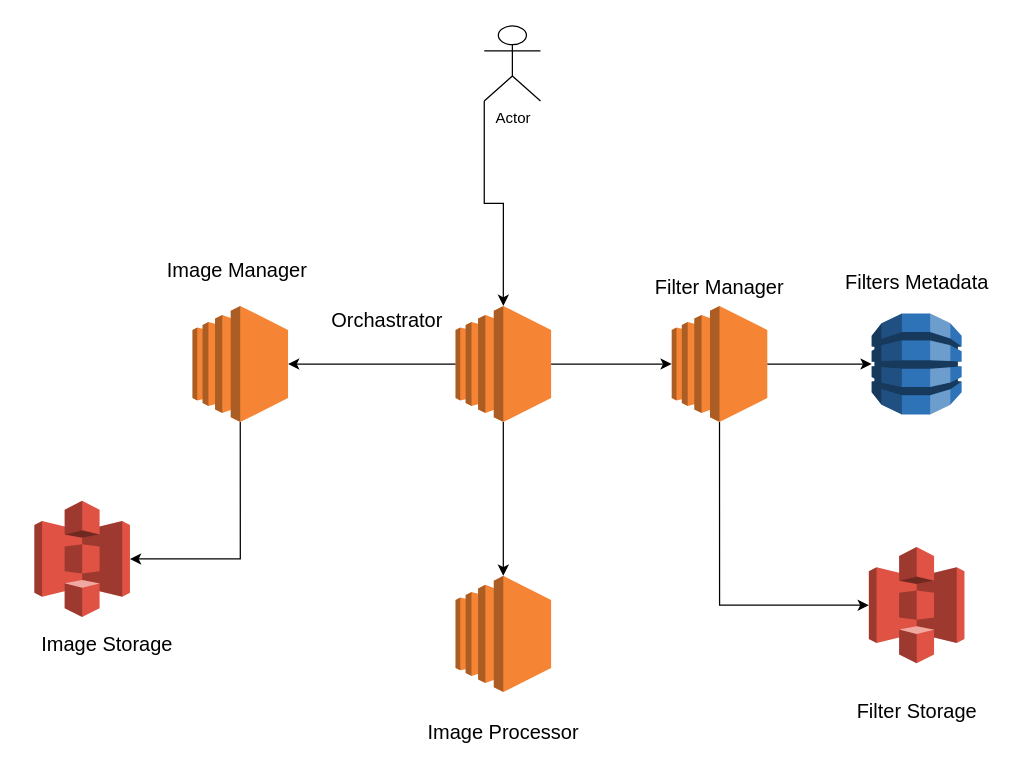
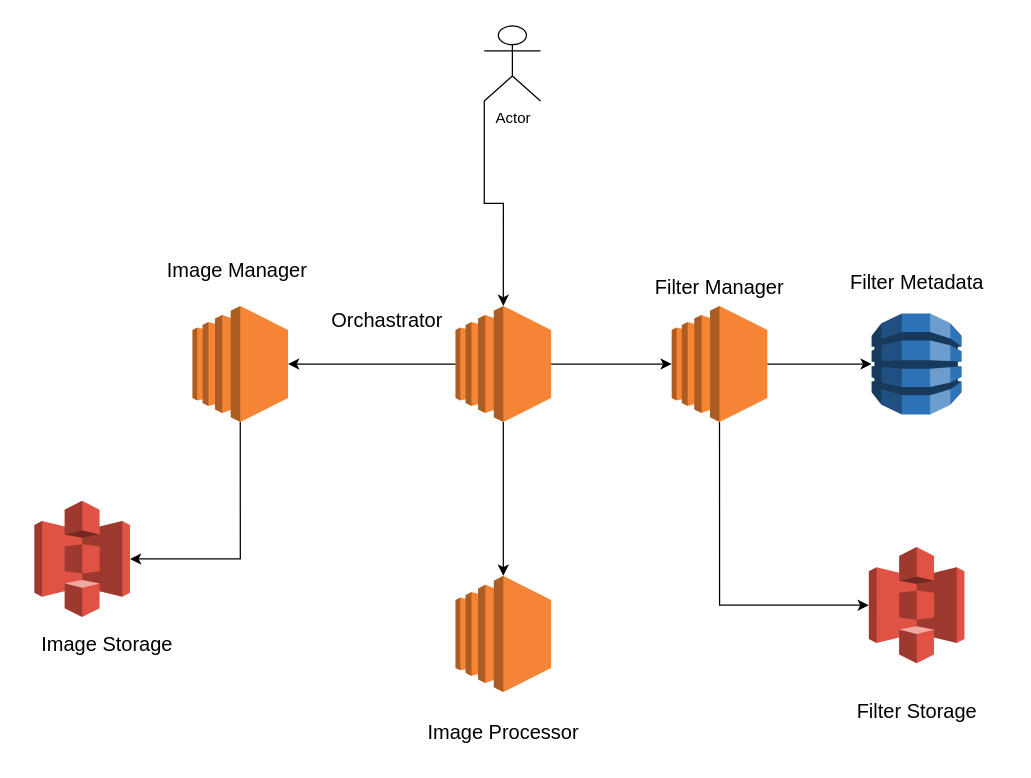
  <mxCell id="0" />
  <mxCell id="1" parent="0" />
  <mxCell id="2" value="Actor" style="shape=umlActor;verticalLabelPosition=bottom;verticalAlign=top;html=1;outlineConnect=0;" vertex="1" parent="1"><mxGeometry x="387" y="20" width="45" height="60" as="geometry" /></mxCell>
  <mxCell id="3" value="" style="outlineConnect=0;dashed=0;verticalLabelPosition=bottom;verticalAlign=top;align=center;html=1;shape=mxgraph.aws3.ec2;fillColor=#F58534;gradientColor=none;" vertex="1" parent="1"><mxGeometry x="364" y="244" width="76.5" height="93" as="geometry" /></mxCell>
  <mxCell id="4" value="" style="outlineConnect=0;dashed=0;verticalLabelPosition=bottom;verticalAlign=top;align=center;html=1;shape=mxgraph.aws3.s3;fillColor=#E05243;gradientColor=none;" vertex="1" parent="1"><mxGeometry x="27" y="400" width="76.5" height="93" as="geometry" /></mxCell>
  <mxCell id="5" value="" style="outlineConnect=0;dashed=0;verticalLabelPosition=bottom;verticalAlign=top;align=center;html=1;shape=mxgraph.aws3.ec2;fillColor=#F58534;gradientColor=none;" vertex="1" parent="1"><mxGeometry x="537" y="244" width="76.5" height="93" as="geometry" /></mxCell>
  <mxCell id="6" value="" style="outlineConnect=0;dashed=0;verticalLabelPosition=bottom;verticalAlign=top;align=center;html=1;shape=mxgraph.aws3.ec2;fillColor=#F58534;gradientColor=none;" vertex="1" parent="1"><mxGeometry x="364" y="460" width="76.5" height="93" as="geometry" /></mxCell>
  <mxCell id="7" value="" style="outlineConnect=0;dashed=0;verticalLabelPosition=bottom;verticalAlign=top;align=center;html=1;shape=mxgraph.aws3.dynamo_db;fillColor=#2E73B8;gradientColor=none;" vertex="1" parent="1"><mxGeometry x="697" y="250" width="72" height="81" as="geometry" /></mxCell>
  <mxCell id="8" value="" style="outlineConnect=0;dashed=0;verticalLabelPosition=bottom;verticalAlign=top;align=center;html=1;shape=mxgraph.aws3.s3;fillColor=#E05243;gradientColor=none;" vertex="1" parent="1"><mxGeometry x="694.75" y="437" width="76.5" height="93" as="geometry" /></mxCell>
  <mxCell id="9" style="edgeStyle=orthogonalEdgeStyle;rounded=0;orthogonalLoop=1;jettySize=auto;html=1;exitX=0;exitY=1;exitDx=0;exitDy=0;exitPerimeter=0;entryX=0.5;entryY=0;entryDx=0;entryDy=0;entryPerimeter=0;" edge="1" parent="1" source="2" target="3"><mxGeometry relative="1" as="geometry" /></mxCell>
  <mxCell id="10" value="&lt;font style=&quot;font-size: 16px;&quot;&gt;Orchastrator&lt;/font&gt;" style="text;html=1;align=center;verticalAlign=middle;resizable=0;points=[];autosize=1;strokeColor=none;fillColor=none;" vertex="1" parent="1"><mxGeometry x="254" y="240" width="110" height="30" as="geometry" /></mxCell>
  <mxCell id="11" value="&lt;font style=&quot;font-size: 16px;&quot;&gt;Filter Manager&lt;/font&gt;" style="text;html=1;align=center;verticalAlign=middle;resizable=0;points=[];autosize=1;strokeColor=none;fillColor=none;" vertex="1" parent="1"><mxGeometry x="510.25" y="214" width="130" height="30" as="geometry" /></mxCell>
- <mxCell id="12" value="&lt;font style=&quot;font-size: 16px;&quot;&gt;Filters Metadata&lt;/font&gt;" style="text;html=1;align=center;verticalAlign=middle;resizable=0;points=[];autosize=1;strokeColor=none;fillColor=none;" vertex="1" parent="1"><mxGeometry x="663" y="210" width="140" height="30" as="geometry" /></mxCell>
+ <mxCell id="12" value="&lt;font style=&quot;font-size: 16px;&quot;&gt;Filter Metadata&lt;/font&gt;" style="text;html=1;align=center;verticalAlign=middle;resizable=0;points=[];autosize=1;strokeColor=none;fillColor=none;" vertex="1" parent="1"><mxGeometry x="663" y="210" width="140" height="30" as="geometry" /></mxCell>
  <mxCell id="13" value="&lt;font style=&quot;font-size: 16px;&quot;&gt;Filter Storage&lt;/font&gt;" style="text;html=1;align=center;verticalAlign=middle;resizable=0;points=[];autosize=1;strokeColor=none;fillColor=none;" vertex="1" parent="1"><mxGeometry x="673" y="553" width="120" height="30" as="geometry" /></mxCell>
  <mxCell id="14" value="&lt;font style=&quot;font-size: 16px;&quot;&gt;Image Storage&lt;/font&gt;" style="text;html=1;align=center;verticalAlign=middle;resizable=0;points=[];autosize=1;strokeColor=none;fillColor=none;" vertex="1" parent="1"><mxGeometry x="20.25" y="500" width="130" height="30" as="geometry" /></mxCell>
  <mxCell id="15" value="&lt;font style=&quot;font-size: 16px;&quot;&gt;Image Processor&lt;/font&gt;" style="text;html=1;align=center;verticalAlign=middle;resizable=0;points=[];autosize=1;strokeColor=none;fillColor=none;" vertex="1" parent="1"><mxGeometry x="332.25" y="570" width="140" height="30" as="geometry" /></mxCell>
  <mxCell id="16" style="edgeStyle=orthogonalEdgeStyle;rounded=0;orthogonalLoop=1;jettySize=auto;html=1;exitX=0;exitY=0.5;exitDx=0;exitDy=0;exitPerimeter=0;entryX=1;entryY=0.5;entryDx=0;entryDy=0;entryPerimeter=0;" edge="1" parent="1" source="3" target="21"><mxGeometry relative="1" as="geometry" /></mxCell>
  <mxCell id="17" style="edgeStyle=orthogonalEdgeStyle;rounded=0;orthogonalLoop=1;jettySize=auto;html=1;exitX=0.5;exitY=1;exitDx=0;exitDy=0;exitPerimeter=0;entryX=0.5;entryY=0;entryDx=0;entryDy=0;entryPerimeter=0;" edge="1" parent="1" source="3" target="6"><mxGeometry relative="1" as="geometry" /></mxCell>
  <mxCell id="18" style="edgeStyle=orthogonalEdgeStyle;rounded=0;orthogonalLoop=1;jettySize=auto;html=1;exitX=1;exitY=0.5;exitDx=0;exitDy=0;exitPerimeter=0;entryX=0;entryY=0.5;entryDx=0;entryDy=0;entryPerimeter=0;" edge="1" parent="1" source="3" target="5"><mxGeometry relative="1" as="geometry" /></mxCell>
  <mxCell id="19" style="edgeStyle=orthogonalEdgeStyle;rounded=0;orthogonalLoop=1;jettySize=auto;html=1;exitX=1;exitY=0.5;exitDx=0;exitDy=0;exitPerimeter=0;entryX=0;entryY=0.5;entryDx=0;entryDy=0;entryPerimeter=0;" edge="1" parent="1" source="5" target="7"><mxGeometry relative="1" as="geometry" /></mxCell>
  <mxCell id="20" style="edgeStyle=orthogonalEdgeStyle;rounded=0;orthogonalLoop=1;jettySize=auto;html=1;exitX=0.5;exitY=1;exitDx=0;exitDy=0;exitPerimeter=0;entryX=0;entryY=0.5;entryDx=0;entryDy=0;entryPerimeter=0;" edge="1" parent="1" source="5" target="8"><mxGeometry relative="1" as="geometry" /></mxCell>
  <mxCell id="21" value="" style="outlineConnect=0;dashed=0;verticalLabelPosition=bottom;verticalAlign=top;align=center;html=1;shape=mxgraph.aws3.ec2;fillColor=#F58534;gradientColor=none;" vertex="1" parent="1"><mxGeometry x="153.5" y="244" width="76.5" height="93" as="geometry" /></mxCell>
  <mxCell id="22" style="edgeStyle=orthogonalEdgeStyle;rounded=0;orthogonalLoop=1;jettySize=auto;html=1;exitX=0.5;exitY=1;exitDx=0;exitDy=0;exitPerimeter=0;entryX=1;entryY=0.5;entryDx=0;entryDy=0;entryPerimeter=0;" edge="1" parent="1" source="21" target="4"><mxGeometry relative="1" as="geometry" /></mxCell>
  <mxCell id="23" value="&lt;font style=&quot;font-size: 16px;&quot;&gt;Image Manager&lt;/font&gt;" style="text;html=1;align=center;verticalAlign=middle;resizable=0;points=[];autosize=1;strokeColor=none;fillColor=none;" vertex="1" parent="1"><mxGeometry x="119" y="200" width="140" height="30" as="geometry" /></mxCell>
